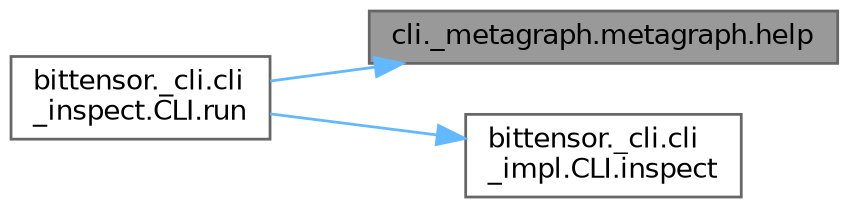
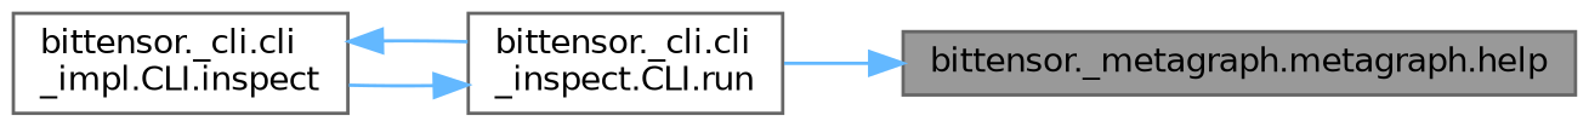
  digraph {
    rankdir=RL
    node [color=grey40 fillcolor=white fontname=Helvetica fontsize=10 shape=box style=filled]
    edge [color=steelblue1 dir=back fontname=Helvetica fontsize=10 labelfontname=Helvetica labelfontsize=10 style=solid]
-   n1 [color=gray40 fillcolor=grey60 fontcolor=black height=0.2 label="cli._metagraph.metagraph.help" width=0.4]
+   n1 [color=gray40 fillcolor=grey60 fontcolor=black height=0.2 label="bittensor._metagraph.metagraph.help" width=0.4]
    n2 [height=0.2 label="bittensor._cli.cli\l_inspect.CLI.run" width=0.4]
    n3 [height=0.2 label="bittensor._cli.cli\l_impl.CLI.inspect" width=0.4]
    n1 -> n2
+   n2 -> n3
    n3 -> n2
  }
